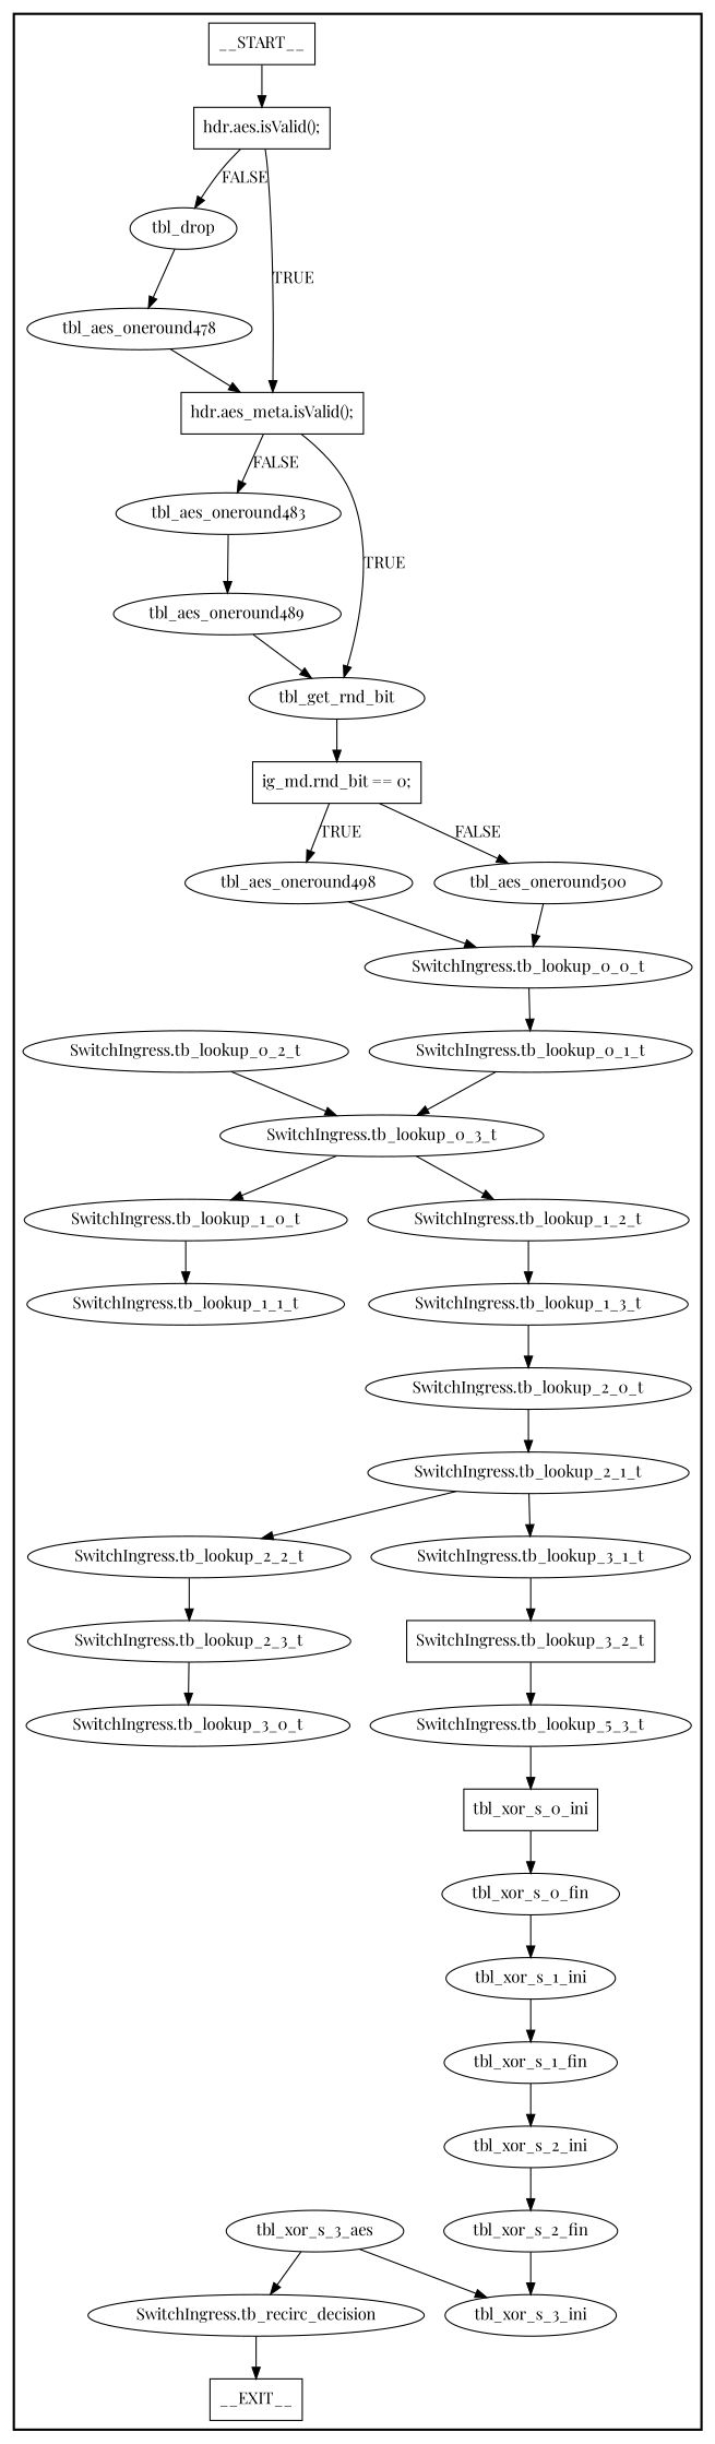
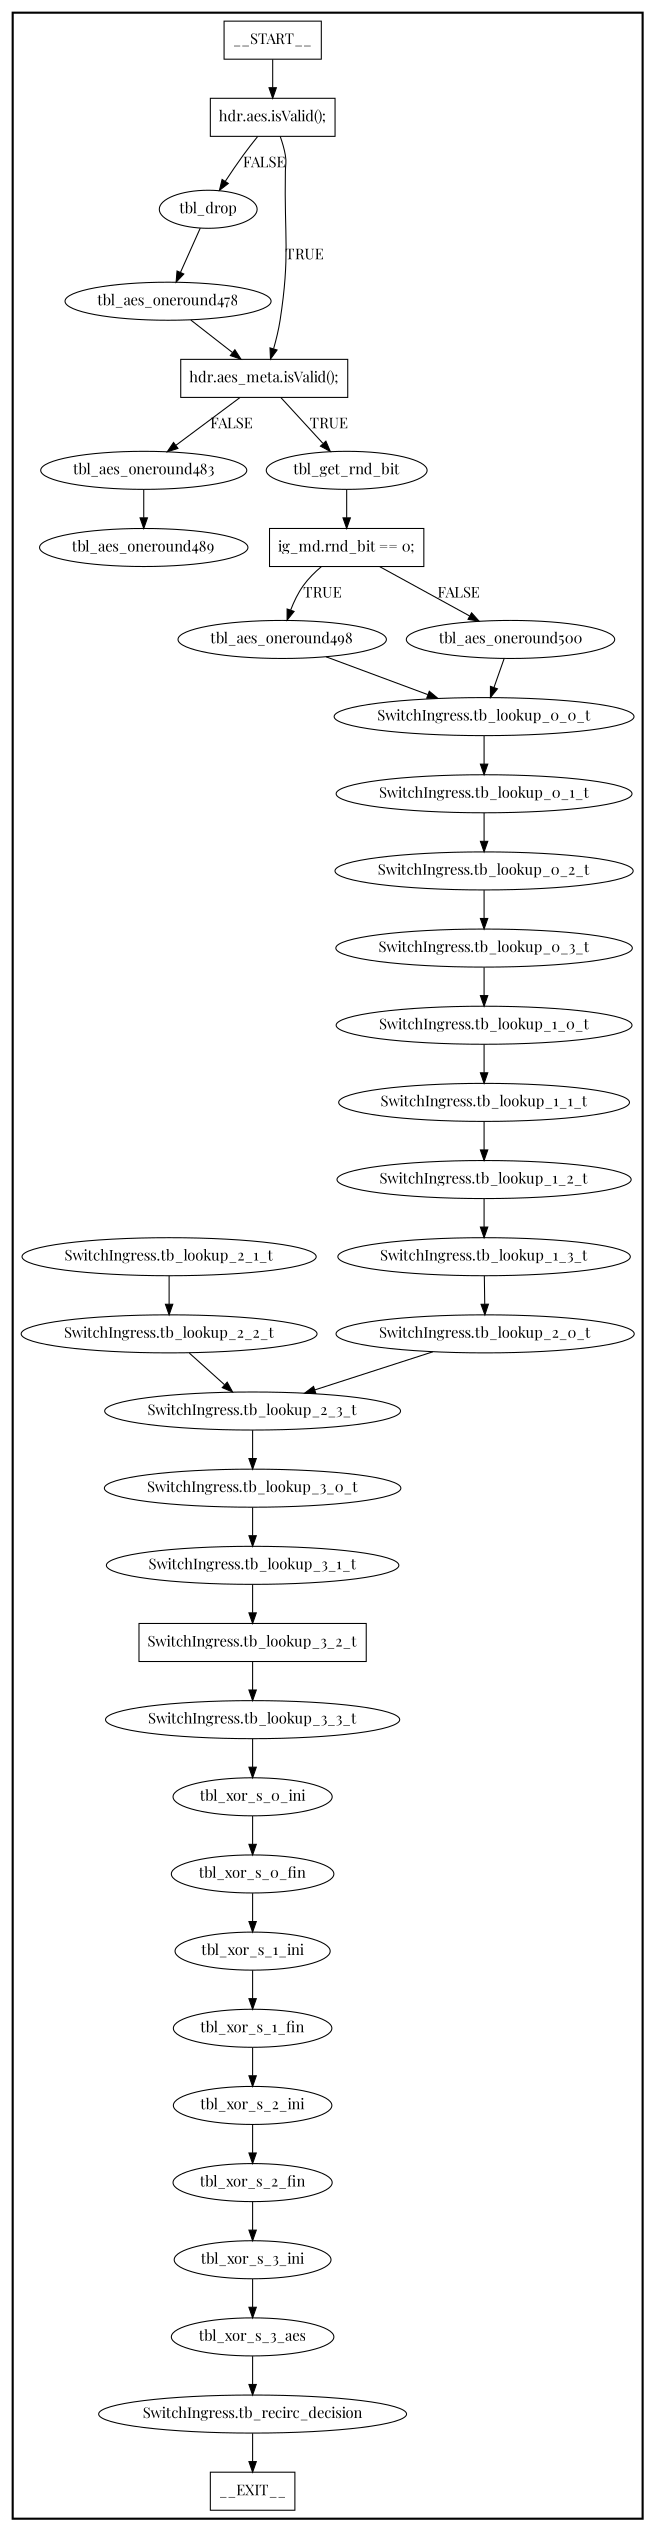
  digraph {
    fontname="Playfair Display"
    node [fontname="Playfair Display" shape=ellipse style=solid]
    edge [fontname="Playfair Display"]
    n1 [label=__START__ shape=rectangle]
    n2 [label="hdr.aes.isValid();" shape=rectangle]
    n3 [label=__EXIT__ shape=rectangle]
    n4 [label=tbl_drop]
    n5 [label="hdr.aes_meta.isValid();" shape=rectangle]
    n6 [label=tbl_aes_oneround478]
    n7 [label=tbl_aes_oneround483]
    n8 [label=tbl_get_rnd_bit]
    n9 [label=tbl_aes_oneround489]
    n10 [label="ig_md.rnd_bit == 0;" shape=rectangle]
    n11 [label=tbl_aes_oneround498]
    n12 [label=tbl_aes_oneround500]
    n13 [label="SwitchIngress.tb_lookup_0_0_t"]
    n14 [label="SwitchIngress.tb_lookup_0_1_t"]
    n15 [label="SwitchIngress.tb_lookup_0_2_t"]
    n16 [label="SwitchIngress.tb_lookup_0_3_t"]
    n17 [label="SwitchIngress.tb_lookup_1_0_t"]
    n18 [label="SwitchIngress.tb_lookup_1_1_t"]
    n19 [label="SwitchIngress.tb_lookup_1_2_t"]
    n20 [label="SwitchIngress.tb_lookup_1_3_t"]
    n21 [label="SwitchIngress.tb_lookup_2_0_t"]
    n22 [label="SwitchIngress.tb_lookup_2_1_t"]
    n23 [label="SwitchIngress.tb_lookup_2_2_t"]
    n24 [label="SwitchIngress.tb_lookup_2_3_t"]
    n25 [label="SwitchIngress.tb_lookup_3_0_t"]
    n26 [label="SwitchIngress.tb_lookup_3_1_t"]
    n27 [label="SwitchIngress.tb_lookup_3_2_t" shape=box]
-   n28 [label="SwitchIngress.tb_lookup_5_3_t"]
-   n29 [label=tbl_xor_s_0_ini shape=box]
+   n28 [label="SwitchIngress.tb_lookup_3_3_t"]
+   n29 [label=tbl_xor_s_0_ini]
    n30 [label=tbl_xor_s_0_fin]
    n31 [label=tbl_xor_s_1_ini]
    n32 [label=tbl_xor_s_1_fin]
    n33 [label=tbl_xor_s_2_ini]
    n34 [label=tbl_xor_s_2_fin]
    n35 [label=tbl_xor_s_3_ini]
    n36 [label=tbl_xor_s_3_aes]
    n37 [label="SwitchIngress.tb_recirc_decision"]
    subgraph cluster_1 {
      labeljust=r
      style=bold
      n1
      n2
      n3
      n4
      n5
      n6
      n7
      n8
      n9
      n10
      n11
      n12
      n13
      n14
      n15
      n16
      n17
      n18
      n19
      n20
      n21
      n22
      n23
      n24
      n25
      n26
      n27
      n28
      n29
      n30
      n31
      n32
      n33
      n34
      n35
      n36
      n37
    }
    n1 -> n2
    n2 -> n4 [label=FALSE]
    n2 -> n5 [label=TRUE]
    n4 -> n6
    n5 -> n7 [label=FALSE]
    n5 -> n8 [label=TRUE]
    n6 -> n5
    n7 -> n9
    n8 -> n10
-   n9 -> n8
    n10 -> n11 [label=TRUE]
    n10 -> n12 [label=FALSE]
    n11 -> n13
    n12 -> n13
    n13 -> n14
-   n14 -> n16
+   n14 -> n15
    n15 -> n16
    n16 -> n17
    n17 -> n18
-   n16 -> n19
+   n18 -> n19
    n19 -> n20
    n20 -> n21
-   n21 -> n22
+   n21 -> n24
    n22 -> n23
    n23 -> n24
    n24 -> n25
-   n22 -> n26
+   n25 -> n26
    n26 -> n27
    n27 -> n28
    n28 -> n29
    n29 -> n30
    n30 -> n31
    n31 -> n32
    n32 -> n33
    n33 -> n34
    n34 -> n35
-   n36 -> n35
+   n35 -> n36
    n36 -> n37
    n37 -> n3
  }
